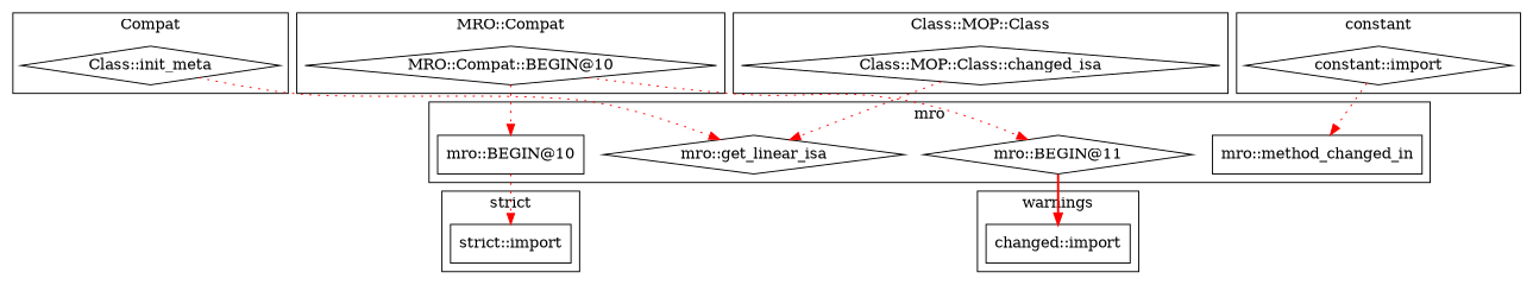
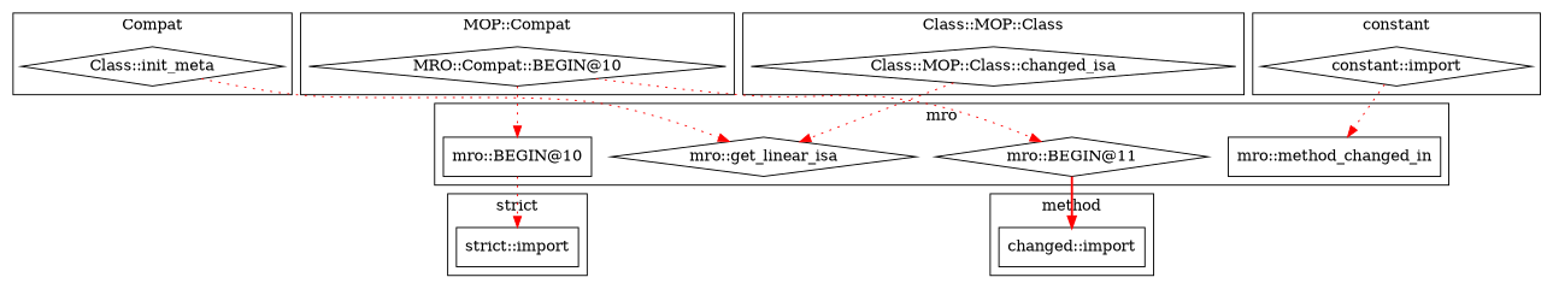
  digraph {
    node [shape=diamond]
    edge [color=red style=dotted]
    n1 [label="Class::init_meta"]
    n2 [label="changed::import" shape=box]
    "mro::get_linear_isa"
    "mro::BEGIN@10" [shape=box]
    "mro::method_changed_in" [shape=box]
    "mro::BEGIN@11"
    "MRO::Compat::BEGIN@10"
    "strict::import" [shape=box]
    n9 [label="Class::MOP::Class::changed_isa"]
    "constant::import"
    subgraph cluster_1 {
      label=Compat
      n1
    }
    subgraph cluster_2 {
-     label=warnings
+     label=method
      n2
    }
    subgraph cluster_3 {
      label=mro
      "mro::get_linear_isa"
      "mro::BEGIN@10"
      "mro::method_changed_in"
      "mro::BEGIN@11"
    }
    subgraph cluster_4 {
-     label="MRO::Compat"
+     label="MOP::Compat"
      "MRO::Compat::BEGIN@10"
    }
    subgraph cluster_5 {
      label="strict"
      "strict::import"
    }
    subgraph cluster_6 {
      label="Class::MOP::Class"
      n9
    }
    subgraph cluster_7 {
      label=constant
      "constant::import"
    }
    n1 -> "mro::get_linear_isa"
    "mro::BEGIN@10" -> "strict::import"
    "mro::BEGIN@11" -> n2 [style=bold]
    "MRO::Compat::BEGIN@10" -> "mro::BEGIN@10"
    "MRO::Compat::BEGIN@10" -> "mro::BEGIN@11"
    n9 -> "mro::get_linear_isa"
    "constant::import" -> "mro::method_changed_in"
  }
